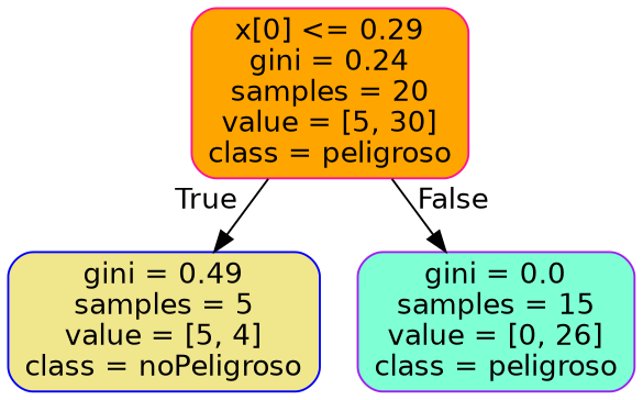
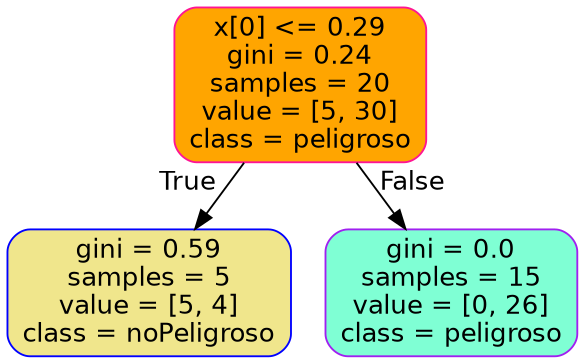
  digraph {
    node [fontname=helvetica shape=box style="filled, rounded"]
    edge [fontname=helvetica labeldistance=2.5]
    n1 [color=deeppink fillcolor=orange label="x[0] <= 0.29\ngini = 0.24\nsamples = 20\nvalue = [5, 30]\nclass = peligroso"]
-   n2 [color=blue fillcolor=khaki label="gini = 0.49\nsamples = 5\nvalue = [5, 4]\nclass = noPeligroso"]
+   n2 [color=blue fillcolor=khaki label="gini = 0.59\nsamples = 5\nvalue = [5, 4]\nclass = noPeligroso"]
    n3 [color=purple fillcolor=aquamarine label="gini = 0.0\nsamples = 15\nvalue = [0, 26]\nclass = peligroso"]
    n1 -> n2 [headlabel=True labelangle=45]
    n1 -> n3 [headlabel=False labelangle=-45]
  }
